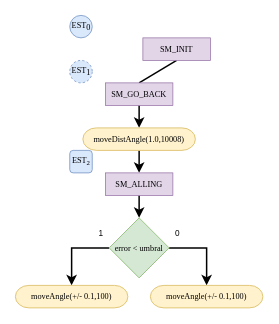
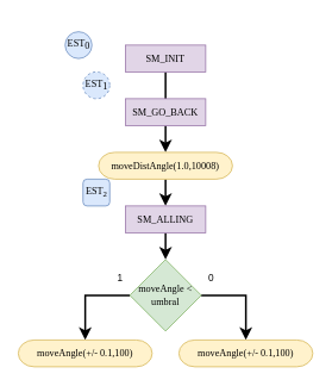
  <mxCell id="0" />
  <mxCell id="1" parent="0" />
  <mxCell id="2" style="edgeStyle=none;curved=1;rounded=0;orthogonalLoop=1;jettySize=auto;html=1;exitX=0.5;exitY=1;exitDx=0;exitDy=0;entryX=0.5;entryY=0;entryDx=0;entryDy=0;fontSize=12;startSize=8;endSize=8;strokeWidth=2;endArrow=none;" parent="1" source="3" target="6" edge="1"><mxGeometry relative="1" as="geometry" /></mxCell>
- <mxCell id="3" value="&lt;font style=&quot;font-size: 11px;&quot; face=&quot;Times New Roman&quot;&gt;SM_INIT&lt;/font&gt;" style="rounded=0;whiteSpace=wrap;html=1;fontSize=11;fillColor=#e1d5e7;strokeColor=#9673a6;" parent="1" vertex="1"><mxGeometry x="190" y="50" width="90" height="30" as="geometry" /></mxCell>
- <mxCell id="4" value="&lt;font style=&quot;font-size: 11px;&quot; face=&quot;Times New Roman&quot;&gt;EST&lt;sub style=&quot;font-size: 11px;&quot;&gt;0&lt;/sub&gt;&lt;/font&gt;" style="ellipse;whiteSpace=wrap;html=1;aspect=fixed;fontSize=11;fillColor=#dae8fc;strokeColor=#6c8ebf;" parent="1" vertex="1"><mxGeometry x="92.5" y="20" width="30" height="30" as="geometry" /></mxCell>
+ <mxCell id="3" value="&lt;font style=&quot;font-size: 11px;&quot; face=&quot;Times New Roman&quot;&gt;SM_INIT&lt;/font&gt;" style="rounded=0;whiteSpace=wrap;html=1;fontSize=11;fillColor=#e1d5e7;strokeColor=#9673a6;" parent="1" vertex="1"><mxGeometry y="50" width="90" height="30" as="geometry" x="140" /></mxCell>
+ <mxCell id="4" value="&lt;font style=&quot;font-size: 11px;&quot; face=&quot;Times New Roman&quot;&gt;EST&lt;sub style=&quot;font-size: 11px;&quot;&gt;0&lt;/sub&gt;&lt;/font&gt;" style="ellipse;whiteSpace=wrap;html=1;aspect=fixed;fontSize=11;fillColor=#dae8fc;strokeColor=#6c8ebf;" parent="1" vertex="1"><mxGeometry x="72.5" y="35" width="30" height="30" as="geometry" /></mxCell>
  <mxCell id="5" style="edgeStyle=none;curved=1;rounded=0;orthogonalLoop=1;jettySize=auto;html=1;entryX=0.5;entryY=0;entryDx=0;entryDy=0;fontSize=12;startSize=8;endSize=8;strokeWidth=2;" edge="1" parent="1" source="6" target="16"><mxGeometry relative="1" as="geometry"><mxPoint x="185" y="170" as="targetPoint" /></mxGeometry></mxCell>
  <mxCell id="6" value="&lt;font style=&quot;font-size: 11px;&quot; face=&quot;Times New Roman&quot;&gt;SM_GO_BACK&lt;/font&gt;" style="rounded=0;whiteSpace=wrap;html=1;fontSize=11;fillColor=#e1d5e7;strokeColor=#9673a6;" parent="1" vertex="1"><mxGeometry width="90" height="30" as="geometry" x="140" y="110" /></mxCell>
  <mxCell id="7" value="&lt;font style=&quot;font-size: 11px;&quot; face=&quot;Times New Roman&quot;&gt;EST&lt;sub style=&quot;font-size: 11px;&quot;&gt;1&lt;/sub&gt;&lt;/font&gt;" style="ellipse;whiteSpace=wrap;html=1;aspect=fixed;fontSize=11;fillColor=#dae8fc;strokeColor=#6c8ebf;dashed=1;" parent="1" vertex="1"><mxGeometry x="92.5" y="80" width="30" height="30" as="geometry" /></mxCell>
  <mxCell id="8" style="edgeStyle=orthogonalEdgeStyle;rounded=0;orthogonalLoop=1;jettySize=auto;html=1;exitX=0;exitY=0.5;exitDx=0;exitDy=0;entryX=0.5;entryY=0;entryDx=0;entryDy=0;fontSize=12;startSize=8;endSize=8;strokeWidth=2;" edge="1" parent="1" source="10" target="18"><mxGeometry relative="1" as="geometry" /></mxCell>
  <mxCell id="9" style="edgeStyle=orthogonalEdgeStyle;rounded=0;orthogonalLoop=1;jettySize=auto;html=1;entryX=0.5;entryY=0;entryDx=0;entryDy=0;fontSize=12;startSize=8;endSize=8;exitX=1;exitY=0.5;exitDx=0;exitDy=0;strokeWidth=2;" edge="1" parent="1" source="10" target="19"><mxGeometry relative="1" as="geometry" /></mxCell>
- <mxCell id="10" value="error &amp;lt; umbral" style="rhombus;whiteSpace=wrap;html=1;fontSize=11;fillColor=#d5e8d4;strokeColor=#82b366;fontFamily=Times New Roman;" parent="1" vertex="1"><mxGeometry x="145" y="290" width="80" height="80" as="geometry" /></mxCell>
+ <mxCell id="10" value="moveAngle &amp;lt; umbral" style="rhombus;whiteSpace=wrap;html=1;fontSize=11;fillColor=#d5e8d4;strokeColor=#82b366;fontFamily=Times New Roman;" parent="1" vertex="1"><mxGeometry x="145" y="290" width="80" height="80" as="geometry" /></mxCell>
  <mxCell id="11" value="1" style="text;html=1;strokeColor=none;fillColor=none;align=center;verticalAlign=middle;whiteSpace=wrap;rounded=0;fontSize=11;" parent="1" vertex="1"><mxGeometry x="122.5" y="300" width="22.5" height="20" as="geometry" /></mxCell>
  <mxCell id="12" value="0" style="text;html=1;strokeColor=none;fillColor=none;align=center;verticalAlign=middle;whiteSpace=wrap;rounded=0;fontSize=11;" parent="1" vertex="1"><mxGeometry x="225" y="300" width="22.5" height="20" as="geometry" /></mxCell>
  <mxCell id="13" style="edgeStyle=none;curved=1;rounded=0;orthogonalLoop=1;jettySize=auto;html=1;entryX=0.5;entryY=0;entryDx=0;entryDy=0;fontSize=12;startSize=8;endSize=8;strokeWidth=2;exitX=0.5;exitY=1;exitDx=0;exitDy=0;" edge="1" parent="1" source="16"><mxGeometry relative="1" as="geometry"><mxPoint x="185" y="200" as="sourcePoint" /><mxPoint x="185" y="230" as="targetPoint" /></mxGeometry></mxCell>
  <mxCell id="14" style="edgeStyle=none;curved=1;rounded=0;orthogonalLoop=1;jettySize=auto;html=1;entryX=0.5;entryY=0;entryDx=0;entryDy=0;fontSize=12;startSize=8;endSize=8;strokeWidth=2;" edge="1" parent="1" source="15"><mxGeometry relative="1" as="geometry"><mxPoint x="185" y="290" as="targetPoint" /></mxGeometry></mxCell>
  <mxCell id="15" value="&lt;div&gt;&lt;font style=&quot;font-size: 11px;&quot; face=&quot;Times New Roman&quot;&gt;SM_ALLING&lt;/font&gt;&lt;/div&gt;" style="rounded=0;whiteSpace=wrap;html=1;fontSize=11;fillColor=#e1d5e7;strokeColor=#9673a6;" vertex="1" parent="1"><mxGeometry y="230" width="90" height="30" as="geometry" x="140" /></mxCell>
  <mxCell id="16" value="moveDistAngle(1.0,10008)" style="rounded=1;whiteSpace=wrap;html=1;fontSize=11;arcSize=60;fillColor=#fff2cc;strokeColor=#d6b656;fontFamily=Times New Roman;" vertex="1" parent="1"><mxGeometry x="110" y="170" width="150" height="30" as="geometry" /></mxCell>
  <mxCell id="17" value="&lt;font style=&quot;font-size: 11px;&quot; face=&quot;Times New Roman&quot;&gt;EST&lt;sub&gt;2&lt;/sub&gt;&lt;/font&gt;" style="whiteSpace=wrap;html=1;aspect=fixed;fontSize=11;fillColor=#dae8fc;strokeColor=#6c8ebf;rounded=1;" vertex="1" parent="1"><mxGeometry x="92.5" y="200" width="30" height="30" as="geometry" /></mxCell>
  <mxCell id="18" value="moveAngle(+/- 0.1,100)" style="rounded=1;whiteSpace=wrap;html=1;fontSize=11;arcSize=60;fillColor=#fff2cc;strokeColor=#d6b656;fontFamily=Times New Roman;" vertex="1" parent="1"><mxGeometry x="20" y="380" width="150" height="30" as="geometry" /></mxCell>
  <mxCell id="19" value="moveAngle(+/- 0.1,100)" style="rounded=1;whiteSpace=wrap;html=1;fontSize=11;arcSize=60;fillColor=#fff2cc;strokeColor=#d6b656;fontFamily=Times New Roman;" vertex="1" parent="1"><mxGeometry x="200" y="380" width="150" height="30" as="geometry" /></mxCell>
